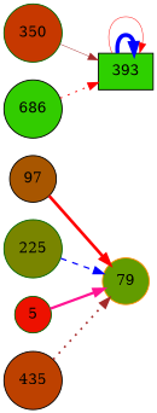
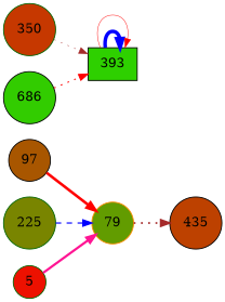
  digraph {
    rankdir=LR
    node [color=black shape=circle style=filled]
    edge [color=red penwidth=0.50 style=solid]
    n1 [fillcolor="#a85600" label=97]
    n2 [color=darkorange fillcolor="#629c00" label=79]
    n3 [color=darkgreen fillcolor="#798500" label=225]
    n4 [color=darkgreen fillcolor="#ed1100" label=5]
    n5 [fillcolor="#2ed000" label=393 shape=box]
    n6 [color=darkgreen fillcolor="#c63800" label=350]
    n7 [fillcolor="#32cc00" label=686]
    n8 [fillcolor="#bd4100" label=435]
    n1 -> n2 [penwidth=3.00]
    n3 -> n2 [color=blue penwidth=1.40 style=dashed]
    n4 -> n2 [color=deeppink penwidth=2.58]
    n5 -> n5 [color=blue penwidth=4.00]
    n5 -> n5
-   n6 -> n5 [color=brown]
+   n6 -> n5 [color=brown style=dotted]
    n7 -> n5 [penwidth=1.15 style=dotted]
-   n8 -> n2 [color=brown penwidth=1.94 style=dotted]
+   n2 -> n8 [color=brown penwidth=1.94 style=dotted]
  }
